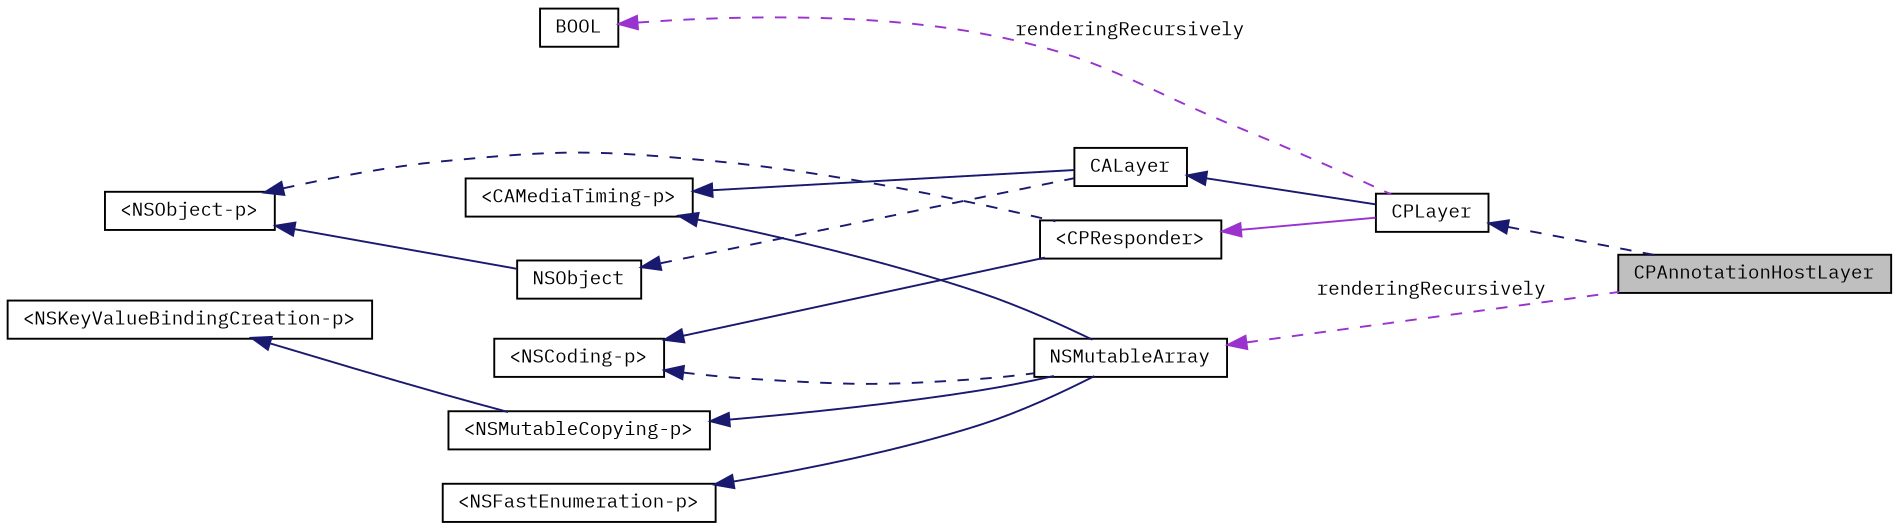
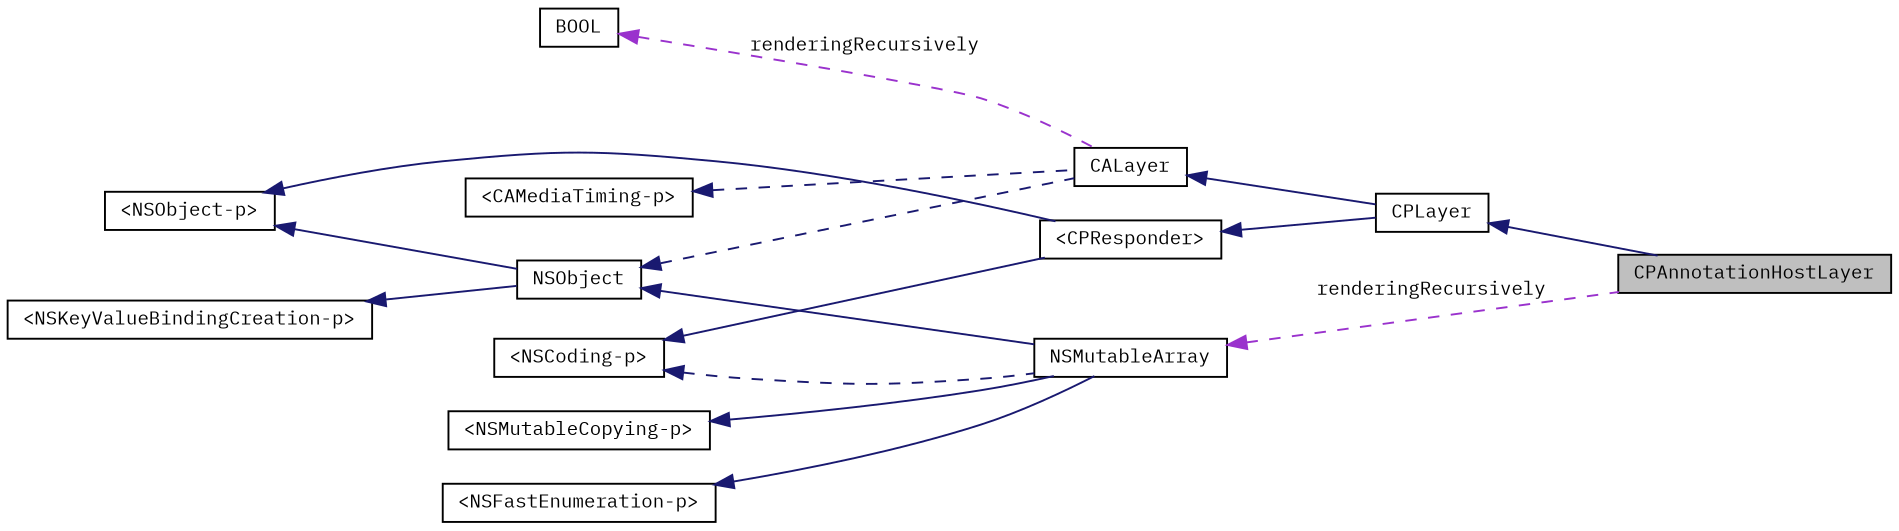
  digraph {
    fontname="IBM Plex Mono"
    rankdir=LR
    node [color=black fontname="IBM Plex Mono" fontsize=10 shape=record]
    edge [color=midnightblue dir=back fontname="IBM Plex Mono" fontsize=10 labelfontname="Lucinda Grande" labelfontsize=10 style=solid]
    n1 [fillcolor=grey75 fontcolor=black height=0.2 label=CPAnnotationHostLayer style=filled width=0.4]
    n2 [height=0.2 label=CPLayer width=0.4]
    n3 [height=0.2 label=CALayer width=0.4]
    n4 [height=0.2 label=NSObject width=0.4]
    n5 [height=0.2 label=NSMutableArray width=0.4]
    n6 [height=0.2 label="\<NSObject-p\>" width=0.4]
    n7 [height=0.2 label="\<CPResponder\>" width=0.4]
    n8 [height=0.2 label="\<NSKeyValueBindingCreation-p\>" width=0.4]
    n9 [height=0.2 label="\<NSCoding-p\>" width=0.4]
    n10 [height=0.2 label="\<CAMediaTiming-p\>" width=0.4]
    n11 [height=0.2 label=BOOL width=0.4]
    n12 [height=0.2 label="\<NSFastEnumeration-p\>" width=0.4]
    n13 [height=0.2 label="\<NSMutableCopying-p\>" width=0.4]
-   n2 -> n1 [style=dashed]
+   n2 -> n1
    n3 -> n2
    n4 -> n3 [style=dashed]
-   n10 -> n5
+   n4 -> n5
    n5 -> n1 [color=darkorchid3 label=renderingRecursively style=dashed]
    n6 -> n4
-   n6 -> n7 [style=dashed]
-   n7 -> n2 [color=darkorchid3]
-   n8 -> n13
+   n6 -> n7
+   n7 -> n2
+   n8 -> n4
    n9 -> n5 [style=dashed]
    n9 -> n7
-   n10 -> n3
-   n11 -> n2 [color=darkorchid3 label=renderingRecursively style=dashed]
+   n10 -> n3 [style=dashed]
+   n11 -> n3 [color=darkorchid3 label=renderingRecursively style=dashed]
    n12 -> n5
    n13 -> n5
  }
